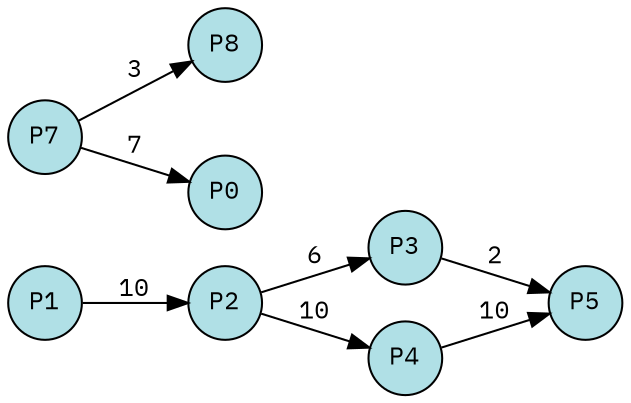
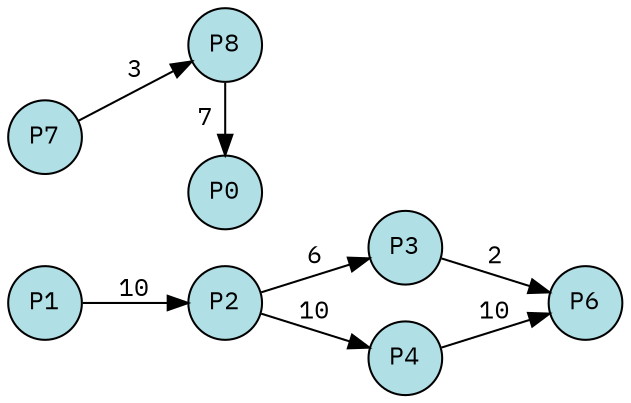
  digraph {
    fontname="IBM Plex Mono"
    rankdir=LR
    splines=true
    node [fillcolor=powderblue fixedsize=true fontcolor=black fontname="IBM Plex Mono" fontsize=12 margin=0 shape=circle style=filled]
    edge [fontcolor=black fontname="IBM Plex Mono" fontsize=12 margin=0]
    n1 [label=P1 width=0.5]
    n2 [label=P2 width=0.5]
    n3 [label=P3 width=0.5]
    n4 [label=P4 width=0.5]
-   n5 [label=P5 width=0.5]
+   n5 [label=P6 width=0.5]
    n6 [label=P7 width=0.5]
    n7 [label=P8 width=0.5]
    n8 [label=P0 width=0.5]
    subgraph sub_1 {
      rank=same
      n1
    }
    subgraph sub_2 {
      rank=same
      n2
    }
    subgraph sub_3 {
      rank=same
      n3
      n4
    }
    subgraph sub_4 {
      rank=same
      n5
    }
    subgraph sub_5 {
      rank=same
      n6
    }
    subgraph sub_6 {
      rank=same
      n7
      n8
    }
    n1 -> n2 [label=10]
    n2 -> n3 [label=6]
    n2 -> n4 [label=10]
    n3 -> n5 [label=2]
    n4 -> n5 [label=10]
    n6 -> n7 [label=3]
-   n6 -> n8 [label=7]
+   n7 -> n8 [label=7]
  }
